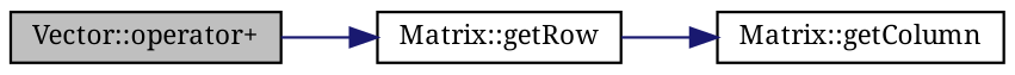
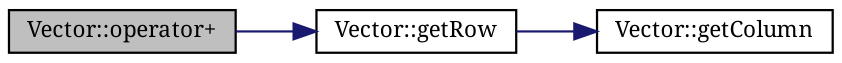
  digraph {
    fontname="Noto Serif"
    rankdir=LR
    node [color=black fillcolor=white fontname="Noto Serif" fontsize=10 shape=record style=filled]
    edge [color=midnightblue fontname="Noto Serif" fontsize=10 labelfontname=Helvetica labelfontsize=10 style=solid]
    n1 [fillcolor=grey75 fontcolor=black height=0.2 label="Vector::operator+" width=0.4]
-   n2 [height=0.2 label="Matrix::getRow" width=0.4]
-   n3 [height=0.2 label="Matrix::getColumn" width=0.4]
+   n2 [height=0.2 label="Vector::getRow" width=0.4]
+   n3 [height=0.2 label="Vector::getColumn" width=0.4]
    n1 -> n2
    n2 -> n3
  }
